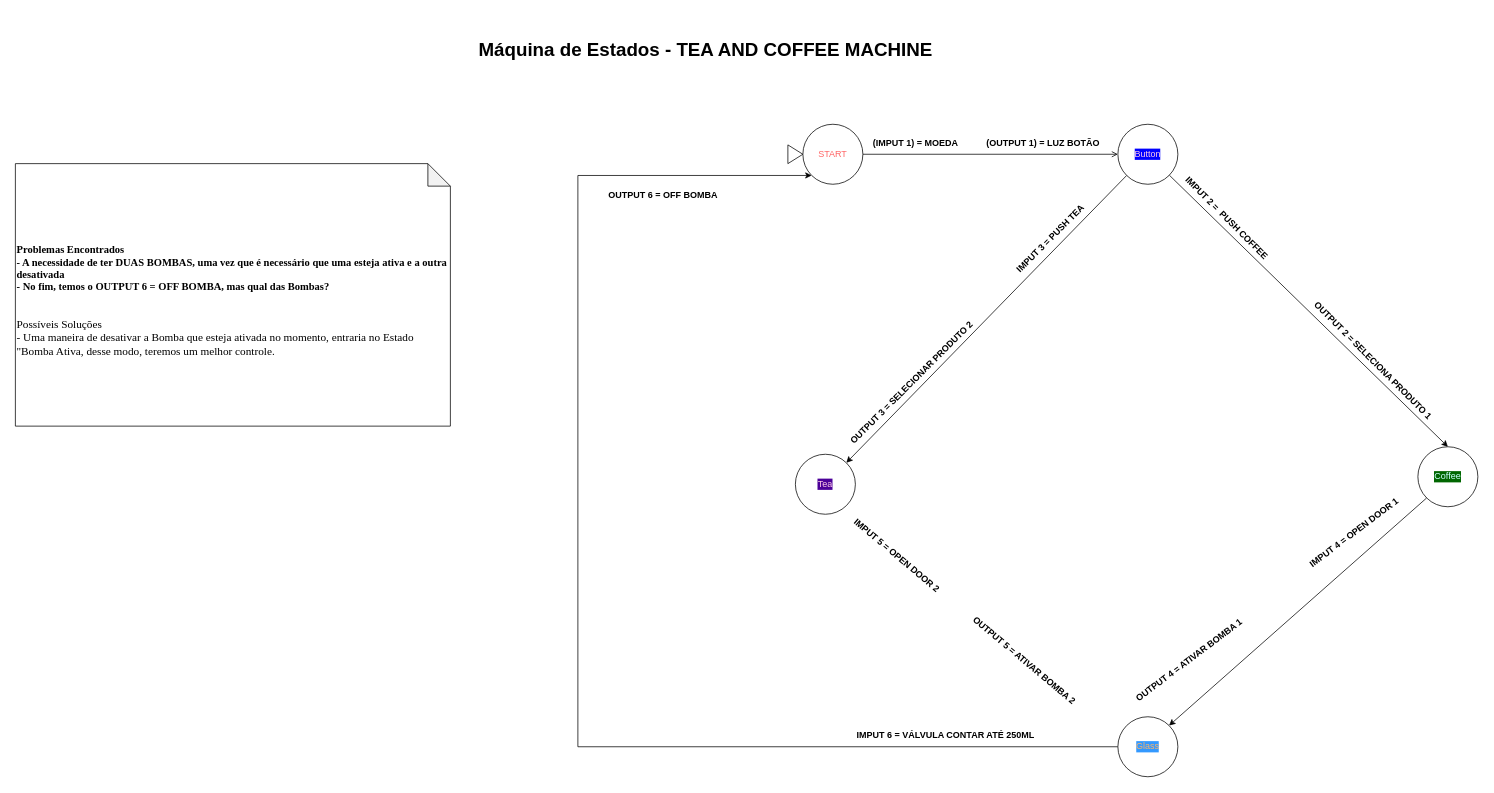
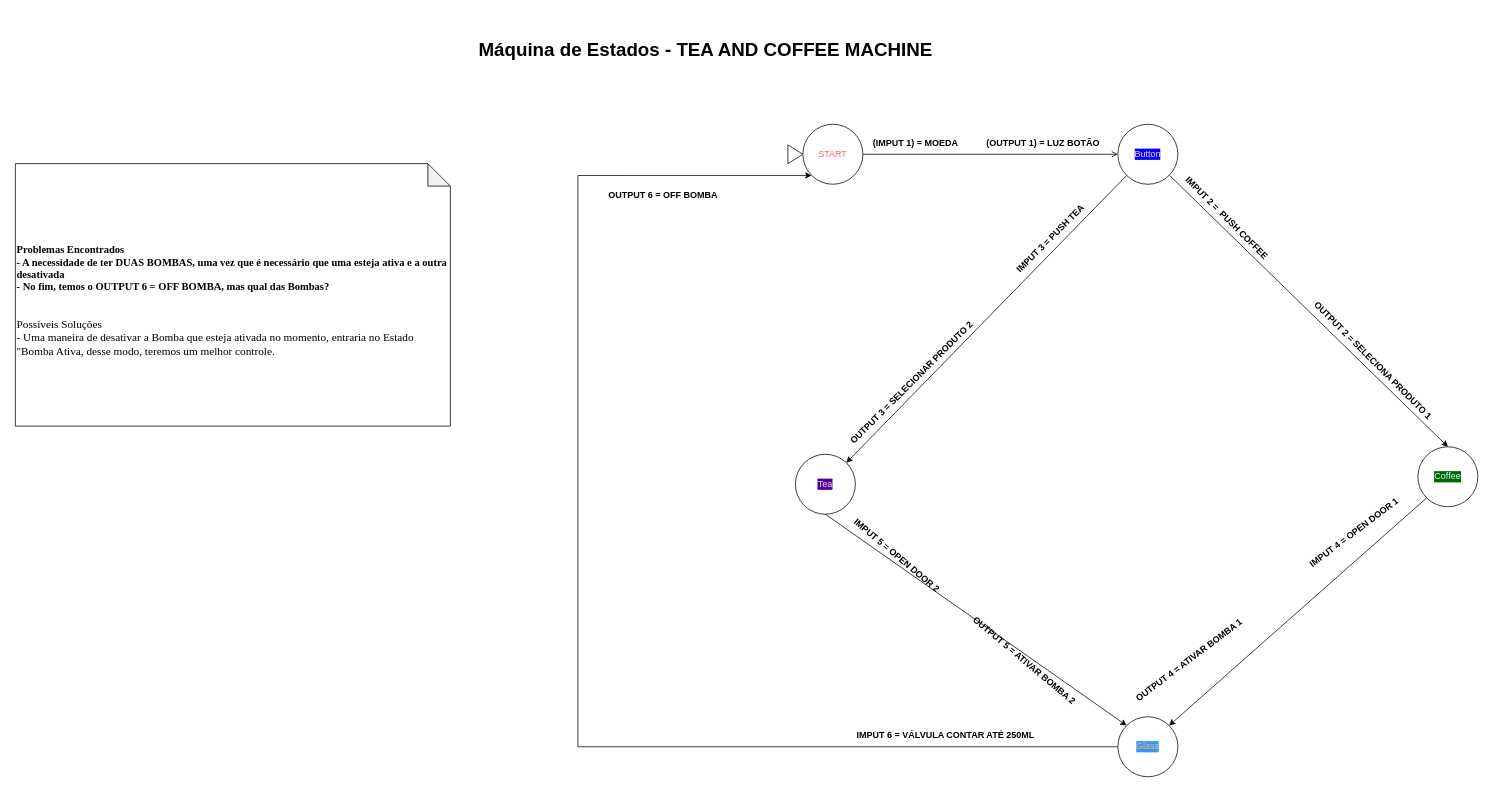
  <mxCell id="0" />
  <mxCell id="1" parent="0" />
  <mxCell id="2" style="edgeStyle=orthogonalEdgeStyle;rounded=0;orthogonalLoop=1;jettySize=auto;html=1;exitX=1;exitY=0.5;exitDx=0;exitDy=0;entryX=0;entryY=0.5;entryDx=0;entryDy=0;endArrow=open;" parent="1" source="3" target="4" edge="1"><mxGeometry relative="1" as="geometry" /></mxCell>
  <mxCell id="3" value="&lt;font color=&quot;#ff6666&quot;&gt;START&lt;/font&gt;" style="ellipse;whiteSpace=wrap;html=1;aspect=fixed;" parent="1" vertex="1"><mxGeometry x="1070" y="165" width="80" height="80" as="geometry" /></mxCell>
  <mxCell id="4" value="Button" style="ellipse;whiteSpace=wrap;html=1;aspect=fixed;fontColor=#FFCCE6;labelBackgroundColor=#0000FF;" parent="1" vertex="1"><mxGeometry x="1490" y="165" width="80" height="80" as="geometry" /></mxCell>
  <mxCell id="5" value="&lt;span style=&quot;&quot;&gt;Tea&lt;/span&gt;" style="ellipse;whiteSpace=wrap;html=1;aspect=fixed;labelBackgroundColor=#4C0099;fontColor=#FFCCE6;" parent="1" vertex="1"><mxGeometry x="1060" y="605" width="80" height="80" as="geometry" /></mxCell>
  <mxCell id="6" value="Coffee" style="ellipse;whiteSpace=wrap;html=1;aspect=fixed;labelBackgroundColor=#006600;fontColor=#CCFFFF;" parent="1" vertex="1"><mxGeometry x="1890" y="595" width="80" height="80" as="geometry" /></mxCell>
  <mxCell id="7" style="edgeStyle=orthogonalEdgeStyle;rounded=0;orthogonalLoop=1;jettySize=auto;html=1;exitX=0;exitY=0.5;exitDx=0;exitDy=0;entryX=0;entryY=1;entryDx=0;entryDy=0;" edge="1" parent="1" source="8" target="3"><mxGeometry relative="1" as="geometry"><Array as="points"><mxPoint x="770" y="995" /><mxPoint x="770" y="233" /></Array></mxGeometry></mxCell>
  <mxCell id="8" value="Glass" style="ellipse;whiteSpace=wrap;html=1;aspect=fixed;labelBackgroundColor=#3399FF;fontColor=#FFB366;" parent="1" vertex="1"><mxGeometry x="1490" y="955" width="80" height="80" as="geometry" /></mxCell>
  <mxCell id="9" value="" style="triangle;whiteSpace=wrap;html=1;" parent="1" vertex="1"><mxGeometry x="1050" y="192.5" width="20" height="25" as="geometry" /></mxCell>
  <mxCell id="10" value="&lt;b&gt;(IMPUT 1) = MOEDA&lt;/b&gt;" style="text;html=1;align=center;verticalAlign=middle;resizable=0;points=[];autosize=1;strokeColor=none;fillColor=none;" parent="1" vertex="1"><mxGeometry x="1150" y="175" width="140" height="30" as="geometry" /></mxCell>
  <mxCell id="11" value="&lt;b&gt;(OUTPUT 1) = LUZ BOTÃO&lt;/b&gt;" style="text;html=1;align=center;verticalAlign=middle;resizable=0;points=[];autosize=1;strokeColor=none;fillColor=none;" parent="1" vertex="1"><mxGeometry x="1305" y="175" width="170" height="30" as="geometry" /></mxCell>
  <mxCell id="12" value="" style="endArrow=classic;html=1;rounded=0;entryX=0.5;entryY=0;entryDx=0;entryDy=0;" parent="1" source="4" target="6" edge="1"><mxGeometry width="50" height="50" relative="1" as="geometry"><mxPoint x="1450" y="305" as="sourcePoint" /><mxPoint x="1500" y="255" as="targetPoint" /></mxGeometry></mxCell>
  <mxCell id="13" value="" style="endArrow=classic;html=1;rounded=0;exitX=0;exitY=1;exitDx=0;exitDy=0;" parent="1" source="4" target="5" edge="1"><mxGeometry width="50" height="50" relative="1" as="geometry"><mxPoint x="1450" y="305" as="sourcePoint" /><mxPoint x="1500" y="255" as="targetPoint" /></mxGeometry></mxCell>
  <mxCell id="14" value="&lt;b&gt;IMPUT 2 =&amp;nbsp; PUSH COFFEE&lt;/b&gt;" style="text;html=1;align=center;verticalAlign=middle;resizable=0;points=[];autosize=1;strokeColor=none;fillColor=none;rotation=45;" parent="1" vertex="1"><mxGeometry x="1550" y="275" width="170" height="30" as="geometry" /></mxCell>
  <mxCell id="15" value="&lt;b&gt;OUTPUT 2 = SELECIONA PRODUTO 1&lt;/b&gt;" style="text;html=1;align=center;verticalAlign=middle;resizable=0;points=[];autosize=1;strokeColor=none;fillColor=none;rotation=45;" parent="1" vertex="1"><mxGeometry x="1710" y="465" width="240" height="30" as="geometry" /></mxCell>
  <mxCell id="16" value="" style="endArrow=classic;html=1;rounded=0;entryX=1;entryY=0;entryDx=0;entryDy=0;exitX=0;exitY=1;exitDx=0;exitDy=0;" parent="1" source="6" target="8" edge="1"><mxGeometry width="50" height="50" relative="1" as="geometry"><mxPoint x="1580" y="585" as="sourcePoint" /><mxPoint x="1630" y="535" as="targetPoint" /></mxGeometry></mxCell>
  <mxCell id="17" value="&lt;b&gt;IMPUT 4 = OPEN DOOR 1&lt;/b&gt;" style="text;html=1;align=center;verticalAlign=middle;resizable=0;points=[];autosize=1;strokeColor=none;fillColor=none;rotation=-37;" parent="1" vertex="1"><mxGeometry x="1720" y="695" width="170" height="30" as="geometry" /></mxCell>
  <mxCell id="18" value="&lt;b&gt;OUTPUT 4 = ATIVAR BOMBA 1&lt;/b&gt;" style="text;html=1;align=center;verticalAlign=middle;resizable=0;points=[];autosize=1;strokeColor=none;fillColor=none;rotation=-37;" parent="1" vertex="1"><mxGeometry x="1485" y="865" width="200" height="30" as="geometry" /></mxCell>
+ <mxCell id="19" value="" style="endArrow=classic;html=1;rounded=0;entryX=0;entryY=0;entryDx=0;entryDy=0;exitX=0.5;exitY=1;exitDx=0;exitDy=0;" parent="1" source="5" target="8" edge="1"><mxGeometry width="50" height="50" relative="1" as="geometry"><mxPoint x="1600" y="795" as="sourcePoint" /><mxPoint x="1650" y="745" as="targetPoint" /></mxGeometry></mxCell>
  <mxCell id="20" value="&lt;b&gt;IMPUT 3 = PUSH TEA&lt;/b&gt;" style="text;html=1;align=center;verticalAlign=middle;resizable=0;points=[];autosize=1;strokeColor=none;fillColor=none;rotation=-45;" parent="1" vertex="1"><mxGeometry x="1325" y="303" width="150" height="30" as="geometry" /></mxCell>
  <mxCell id="21" value="OUTPUT 3 = SELECIONAR PRODUTO 2" style="text;html=1;align=center;verticalAlign=middle;resizable=0;points=[];autosize=1;strokeColor=none;fillColor=none;rotation=-45;fontStyle=1" parent="1" vertex="1"><mxGeometry x="1090" y="495" width="250" height="30" as="geometry" /></mxCell>
  <mxCell id="22" value="&lt;b&gt;IMPUT 5 = OPEN DOOR 2&lt;/b&gt;" style="text;html=1;align=center;verticalAlign=middle;resizable=0;points=[];autosize=1;strokeColor=none;fillColor=none;rotation=40;" vertex="1" parent="1"><mxGeometry x="1110" y="725" width="170" height="30" as="geometry" /></mxCell>
  <mxCell id="23" value="OUTPUT 5 = ATIVAR BOMBA 2" style="text;html=1;align=center;verticalAlign=middle;resizable=0;points=[];autosize=1;strokeColor=none;fillColor=none;rotation=40;fontStyle=1" vertex="1" parent="1"><mxGeometry x="1265" y="865" width="200" height="30" as="geometry" /></mxCell>
  <mxCell id="24" value="&lt;b&gt;IMPUT 6 = VÁLVULA CONTAR ATÉ 250ML&lt;/b&gt;" style="text;html=1;align=center;verticalAlign=middle;resizable=0;points=[];autosize=1;strokeColor=none;fillColor=none;" vertex="1" parent="1"><mxGeometry x="1130" y="965" width="260" height="30" as="geometry" /></mxCell>
  <mxCell id="25" value="&lt;b&gt;OUTPUT 6 = OFF BOMBA&amp;nbsp;&lt;/b&gt;" style="text;html=1;align=center;verticalAlign=middle;resizable=0;points=[];autosize=1;strokeColor=none;fillColor=none;" vertex="1" parent="1"><mxGeometry x="800" y="245" width="170" height="30" as="geometry" /></mxCell>
  <mxCell id="26" value="&lt;h3&gt;&lt;font face=&quot;Verdana&quot;&gt;Problemas Encontrados&lt;br&gt;- A necessidade de ter DUAS BOMBAS, uma vez que é necessário que uma esteja ativa e a outra desativada&lt;br&gt;- No fim, temos o OUTPUT 6 = OFF BOMBA, mas qual das Bombas?&lt;/font&gt;&lt;/h3&gt;&lt;font style=&quot;font-size: 15px;&quot; face=&quot;Verdana&quot;&gt;&lt;br&gt;Possíveis Soluções&lt;br&gt;- Uma maneira de desativar a Bomba que esteja ativada no momento, entraria no Estado &quot;Bomba Ativa, desse modo, teremos um melhor controle.&amp;nbsp;&lt;/font&gt;" style="shape=note;whiteSpace=wrap;html=1;backgroundOutline=1;darkOpacity=0.05;align=left;" vertex="1" parent="1"><mxGeometry x="20" y="217.5" width="580" height="350" as="geometry" /></mxCell>
  <mxCell id="27" value="&lt;h2 style=&quot;font-size: 25px;&quot;&gt;Máquina de Estados - TEA AND COFFEE MACHINE&lt;/h2&gt;" style="text;html=1;align=center;verticalAlign=middle;resizable=0;points=[];autosize=1;strokeColor=none;fillColor=none;fontSize=25;" vertex="1" parent="1"><mxGeometry x="625" y="20" width="630" height="90" as="geometry" /></mxCell>
